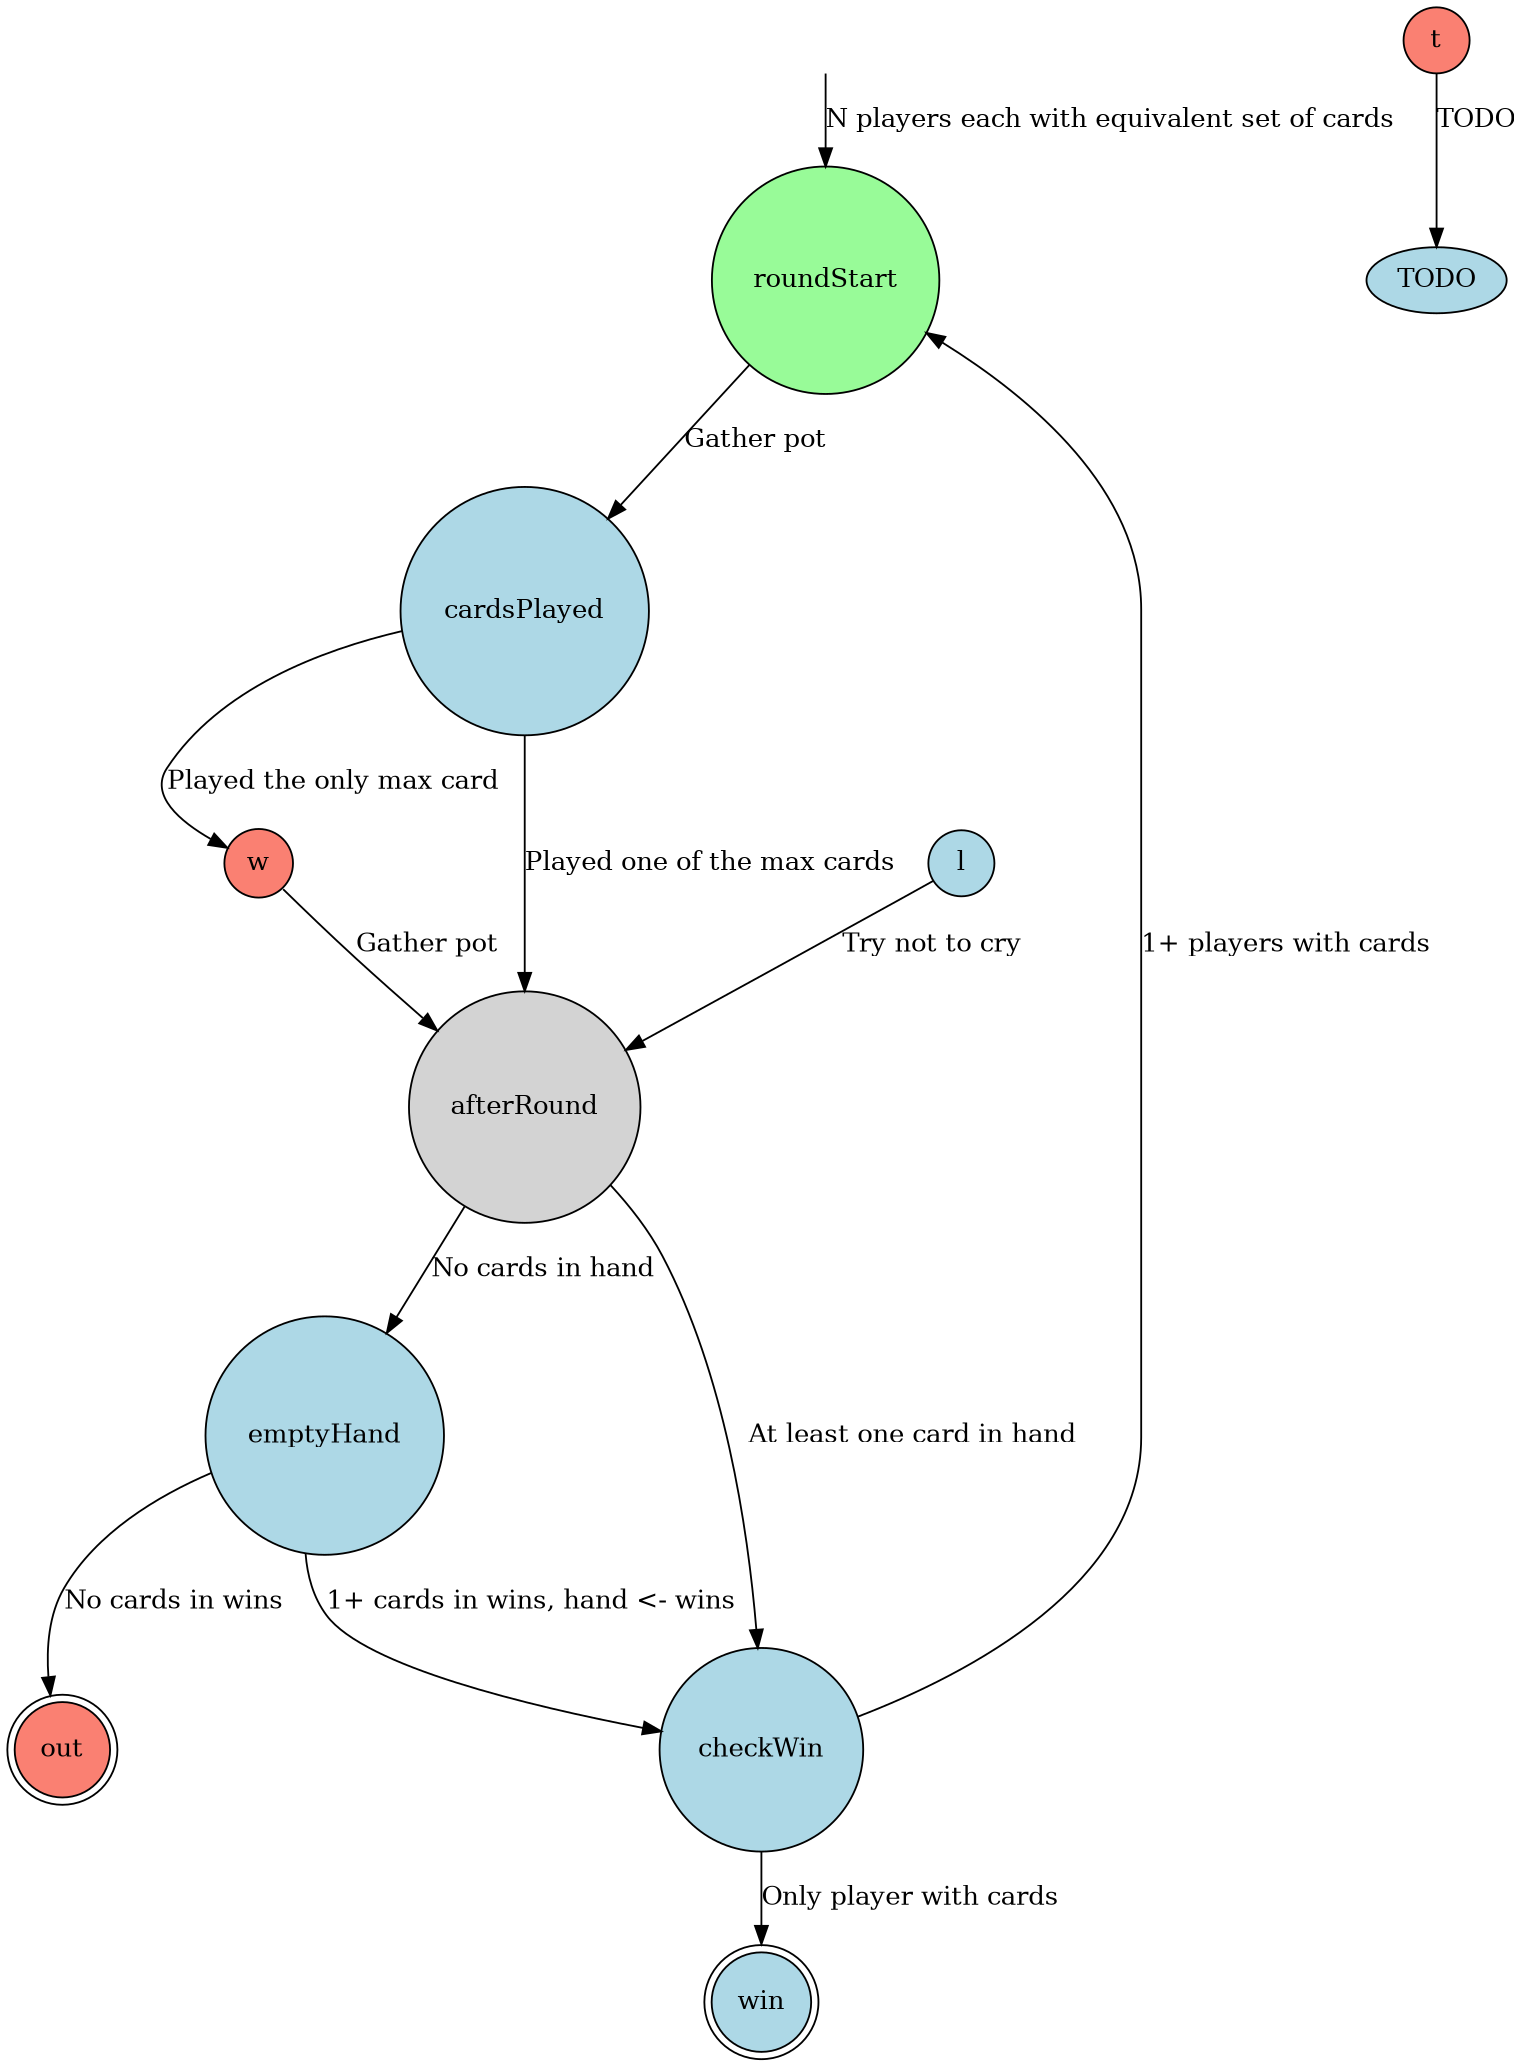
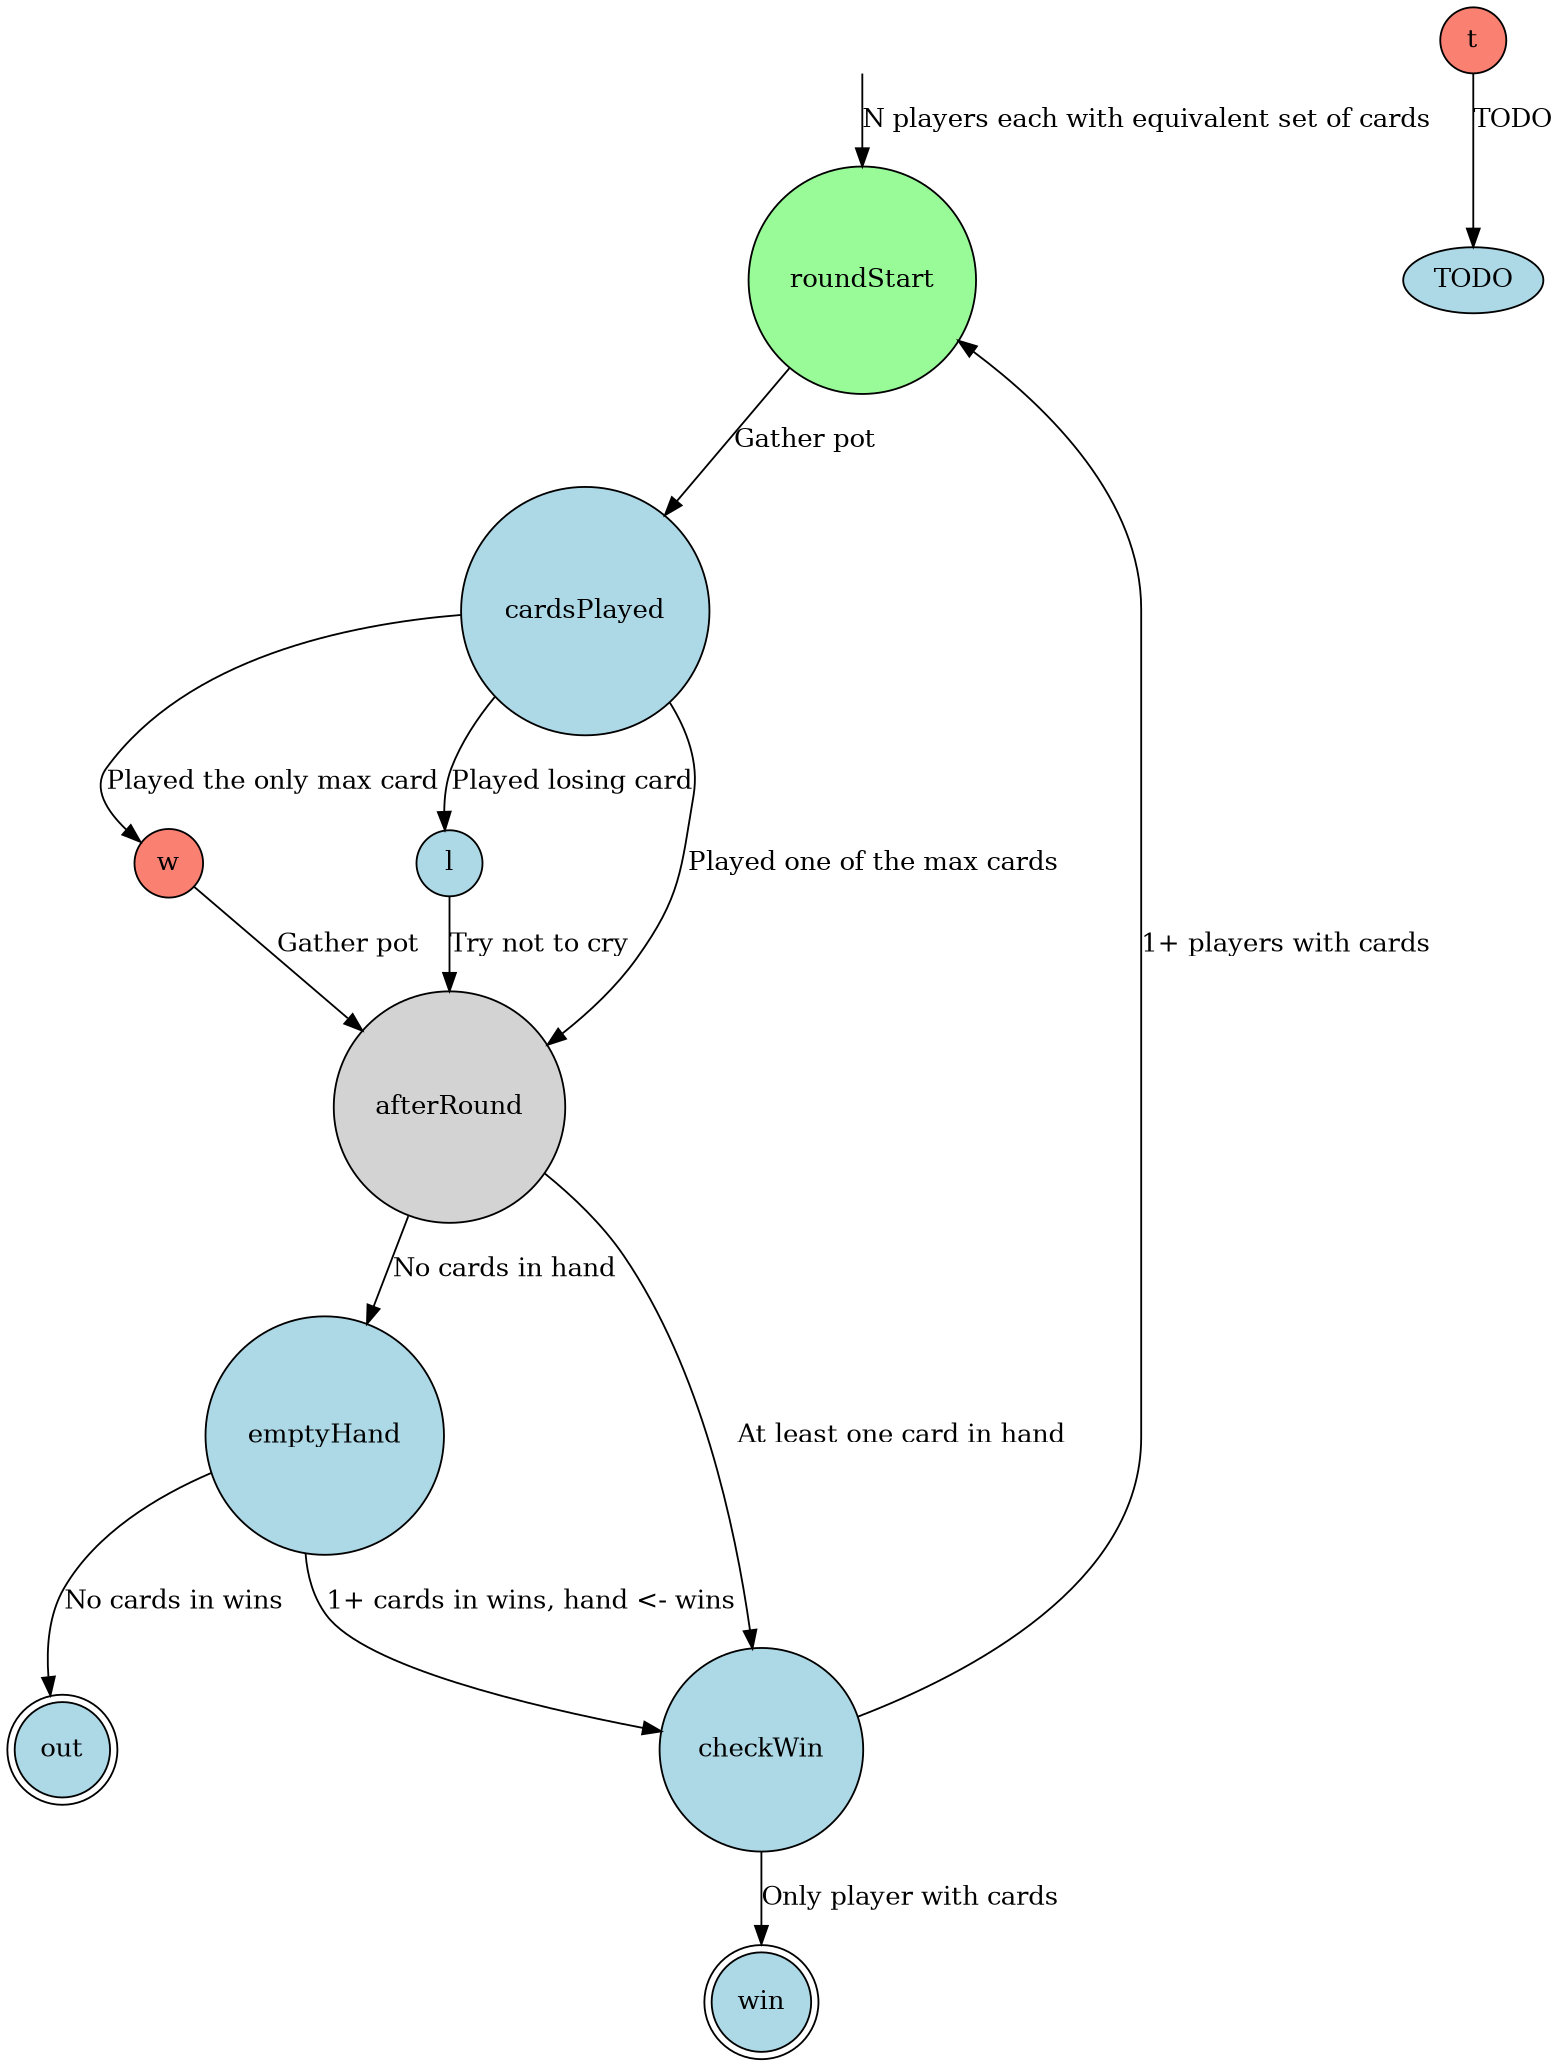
  digraph {
    node [shape=circle style=filled fillcolor=lightblue]
    start [shape=none style=invis fillcolor=""]
    roundStart [fillcolor=palegreen]
    cardsPlayed
    w [fillcolor=salmon]
    l
    afterRound [fillcolor=lightgrey]
    t [fillcolor=salmon]
    TODO [shape=""]
    emptyHand
    checkWin
-   out [fillcolor=salmon shape=doublecircle]
+   out [shape=doublecircle]
    win [shape=doublecircle]
    start -> roundStart [label="N players each with equivalent set of cards"]
    roundStart -> cardsPlayed [label="Gather pot"]
    cardsPlayed -> w [label="Played the only max card"]
+   cardsPlayed -> l [label="Played losing card"]
    cardsPlayed -> afterRound [label="Played one of the max cards"]
    w -> afterRound [label="Gather pot"]
    l -> afterRound [label="Try not to cry"]
    afterRound -> emptyHand [label="No cards in hand"]
    afterRound -> checkWin [label="At least one card in hand"]
    t -> TODO [label=TODO]
    emptyHand -> checkWin [label="1+ cards in wins, hand <- wins"]
    emptyHand -> out [label="No cards in wins"]
    checkWin -> roundStart [label="1+ players with cards"]
    checkWin -> win [label="Only player with cards"]
  }
